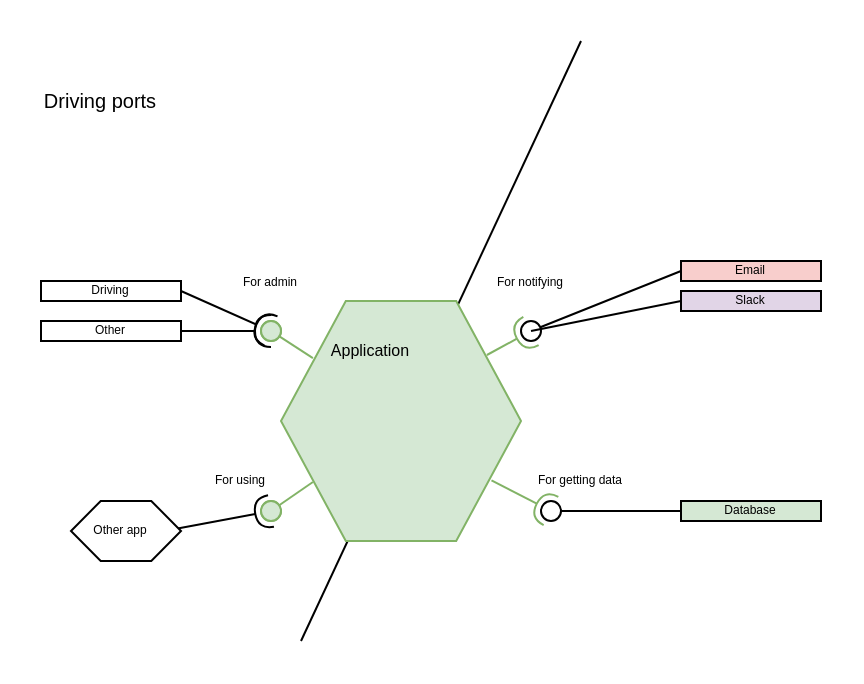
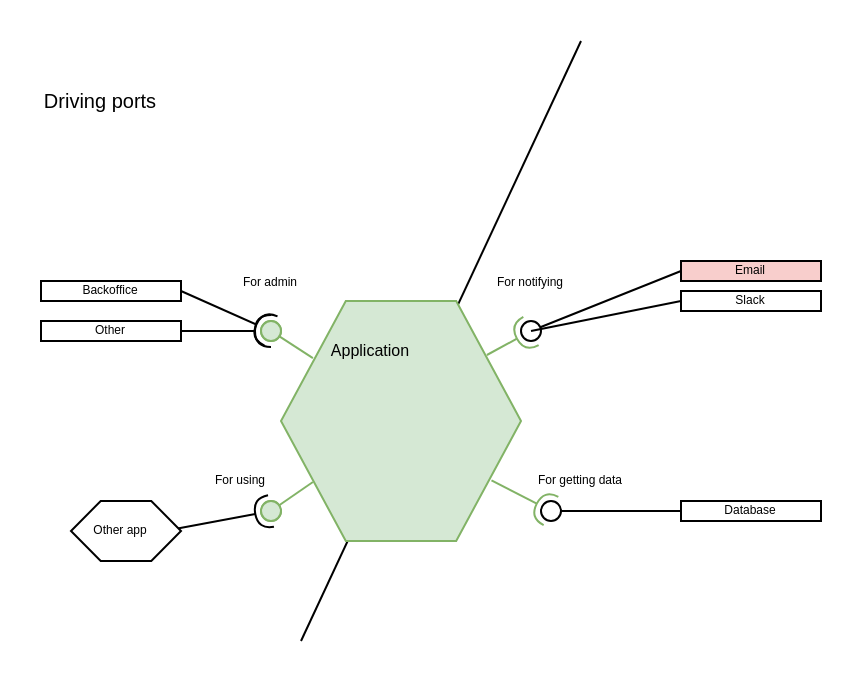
  <mxCell id="0" />
  <mxCell id="1" parent="0" />
  <mxCell id="2" value="" style="endArrow=none;html=1;rounded=0;" edge="1" parent="1"><mxGeometry width="50" height="50" relative="1" as="geometry"><mxPoint x="150" y="320" as="sourcePoint" /><mxPoint x="290" y="20" as="targetPoint" /></mxGeometry></mxCell>
  <mxCell id="3" value="" style="verticalLabelPosition=bottom;verticalAlign=top;html=1;shape=hexagon;perimeter=hexagonPerimeter2;arcSize=6;size=0.27;labelBackgroundColor=light-dark(#99FF33,#EDEDED);fillColor=#d5e8d4;strokeColor=#82b366;rounded=0;" vertex="1" parent="1"><mxGeometry x="140" y="150" width="120" height="120" as="geometry" /></mxCell>
  <mxCell id="4" value="Driving ports" style="text;html=1;align=center;verticalAlign=middle;whiteSpace=wrap;rounded=0;fontSize=10;" vertex="1" parent="1"><mxGeometry x="20" y="40" width="60" height="20" as="geometry" /></mxCell>
  <mxCell id="5" value="" style="rounded=0;orthogonalLoop=1;jettySize=auto;html=1;endArrow=halfCircle;endFill=0;endSize=6;strokeWidth=1;exitX=1;exitY=0.5;exitDx=0;exitDy=0;" edge="1" target="7" parent="1" source="11"><mxGeometry relative="1" as="geometry"><mxPoint x="60" y="110" as="sourcePoint" /></mxGeometry></mxCell>
  <mxCell id="6" value="" style="rounded=0;orthogonalLoop=1;jettySize=auto;html=1;endArrow=oval;endFill=0;sourcePerimeterSpacing=0;targetPerimeterSpacing=0;endSize=10;exitX=0.133;exitY=0.238;exitDx=0;exitDy=0;exitPerimeter=0;fillColor=#d5e8d4;strokeColor=#82b366;" edge="1" target="7" parent="1" source="3"><mxGeometry relative="1" as="geometry"><mxPoint x="80" y="140" as="sourcePoint" /></mxGeometry></mxCell>
  <mxCell id="7" value="" style="ellipse;whiteSpace=wrap;html=1;align=center;aspect=fixed;fillColor=#d5e8d4;strokeColor=#82b366;resizable=0;perimeter=centerPerimeter;rotatable=0;allowArrows=0;points=[];outlineConnect=1;rounded=0;" vertex="1" parent="1"><mxGeometry x="130" y="160" width="10" height="10" as="geometry" /></mxCell>
  <mxCell id="8" value="" style="rounded=0;orthogonalLoop=1;jettySize=auto;html=1;endArrow=halfCircle;endFill=0;endSize=6;strokeWidth=1;exitX=0.945;exitY=0.467;exitDx=0;exitDy=0;exitPerimeter=0;" edge="1" target="10" parent="1" source="24"><mxGeometry relative="1" as="geometry"><mxPoint x="110" y="300" as="sourcePoint" /></mxGeometry></mxCell>
  <mxCell id="9" value="" style="rounded=0;orthogonalLoop=1;jettySize=auto;html=1;endArrow=oval;endFill=0;sourcePerimeterSpacing=0;targetPerimeterSpacing=0;endSize=10;exitX=0.133;exitY=0.754;exitDx=0;exitDy=0;exitPerimeter=0;fillColor=#d5e8d4;strokeColor=#82b366;" edge="1" target="10" parent="1" source="3"><mxGeometry relative="1" as="geometry"><mxPoint x="60" y="250" as="sourcePoint" /></mxGeometry></mxCell>
  <mxCell id="10" value="" style="ellipse;whiteSpace=wrap;html=1;align=center;aspect=fixed;fillColor=#d5e8d4;strokeColor=#82b366;resizable=0;perimeter=centerPerimeter;rotatable=0;allowArrows=0;points=[];outlineConnect=1;rounded=0;" vertex="1" parent="1"><mxGeometry x="130" y="250" width="10" height="10" as="geometry" /></mxCell>
- <mxCell id="11" value="Driving" style="html=1;whiteSpace=wrap;fontSize=6;rounded=0;" vertex="1" parent="1"><mxGeometry x="20" y="140" width="70" height="10" as="geometry" /></mxCell>
+ <mxCell id="11" value="Backoffice" style="html=1;whiteSpace=wrap;fontSize=6;rounded=0;" vertex="1" parent="1"><mxGeometry x="20" y="140" width="70" height="10" as="geometry" /></mxCell>
  <mxCell id="12" value="Application" style="text;html=1;align=center;verticalAlign=middle;whiteSpace=wrap;rounded=0;fontSize=8;" vertex="1" parent="1"><mxGeometry x="155" y="165" width="60" height="20" as="geometry" /></mxCell>
  <mxCell id="13" value="" style="rounded=0;orthogonalLoop=1;jettySize=auto;html=1;endArrow=halfCircle;endFill=0;endSize=6;strokeWidth=1;exitX=0.858;exitY=0.225;exitDx=0;exitDy=0;exitPerimeter=0;fillColor=#d5e8d4;strokeColor=#82b366;" edge="1" target="15" parent="1" source="3"><mxGeometry relative="1" as="geometry"><mxPoint x="310" y="150" as="sourcePoint" /></mxGeometry></mxCell>
  <mxCell id="14" value="" style="rounded=0;orthogonalLoop=1;jettySize=auto;html=1;endArrow=oval;endFill=0;sourcePerimeterSpacing=0;targetPerimeterSpacing=0;endSize=10;exitX=0;exitY=0.5;exitDx=0;exitDy=0;" edge="1" target="15" parent="1" source="28"><mxGeometry relative="1" as="geometry"><mxPoint x="330" y="210" as="sourcePoint" /></mxGeometry></mxCell>
  <mxCell id="15" value="" style="ellipse;whiteSpace=wrap;html=1;align=center;aspect=fixed;fillColor=none;strokeColor=none;resizable=0;perimeter=centerPerimeter;rotatable=0;allowArrows=0;points=[];outlineConnect=1;rounded=0;" vertex="1" parent="1"><mxGeometry x="260" y="160" width="10" height="10" as="geometry" /></mxCell>
  <mxCell id="16" value="" style="rounded=0;orthogonalLoop=1;jettySize=auto;html=1;endArrow=halfCircle;endFill=0;endSize=6;strokeWidth=1;exitX=0.877;exitY=0.747;exitDx=0;exitDy=0;exitPerimeter=0;fillColor=#d5e8d4;strokeColor=#82b366;" edge="1" target="18" parent="1" source="3"><mxGeometry relative="1" as="geometry"><mxPoint x="250" y="290" as="sourcePoint" /></mxGeometry></mxCell>
  <mxCell id="17" value="" style="rounded=0;orthogonalLoop=1;jettySize=auto;html=1;endArrow=oval;endFill=0;sourcePerimeterSpacing=0;targetPerimeterSpacing=0;endSize=10;exitX=0;exitY=0.5;exitDx=0;exitDy=0;" edge="1" target="18" parent="1" source="30"><mxGeometry relative="1" as="geometry"><mxPoint x="310" y="310" as="sourcePoint" /></mxGeometry></mxCell>
  <mxCell id="18" value="" style="ellipse;whiteSpace=wrap;html=1;align=center;aspect=fixed;fillColor=none;strokeColor=none;resizable=0;perimeter=centerPerimeter;rotatable=0;allowArrows=0;points=[];outlineConnect=1;rounded=0;" vertex="1" parent="1"><mxGeometry x="270" y="250" width="10" height="10" as="geometry" /></mxCell>
  <mxCell id="19" value="For admin&lt;div&gt;&lt;br&gt;&lt;/div&gt;" style="text;html=1;align=center;verticalAlign=middle;whiteSpace=wrap;rounded=0;fontSize=6;rotation=0;" vertex="1" parent="1"><mxGeometry x="105" y="135" width="60" height="20" as="geometry" /></mxCell>
  <mxCell id="20" value="For using" style="text;html=1;align=center;verticalAlign=middle;whiteSpace=wrap;rounded=0;fontSize=6;rotation=0;" vertex="1" parent="1"><mxGeometry x="90" y="230" width="60" height="20" as="geometry" /></mxCell>
  <mxCell id="21" value="For notifying&lt;div&gt;&lt;br&gt;&lt;/div&gt;" style="text;html=1;align=center;verticalAlign=middle;whiteSpace=wrap;rounded=0;fontSize=6;rotation=0;" vertex="1" parent="1"><mxGeometry x="235" y="135" width="60" height="20" as="geometry" /></mxCell>
  <mxCell id="22" value="For getting data" style="text;html=1;align=center;verticalAlign=middle;whiteSpace=wrap;rounded=0;fontSize=6;rotation=0;" vertex="1" parent="1"><mxGeometry x="260" y="230" width="60" height="20" as="geometry" /></mxCell>
  <mxCell id="23" value="Other" style="html=1;whiteSpace=wrap;fontSize=6;rounded=0;" vertex="1" parent="1"><mxGeometry x="20" y="160" width="70" height="10" as="geometry" /></mxCell>
  <mxCell id="24" value="" style="verticalLabelPosition=bottom;verticalAlign=middle;html=1;shape=hexagon;perimeter=hexagonPerimeter2;arcSize=6;size=0.27;rounded=0;" vertex="1" parent="1"><mxGeometry x="35" y="250" width="55" height="30" as="geometry" /></mxCell>
  <mxCell id="25" value="&lt;div&gt;Other app&lt;/div&gt;" style="text;html=1;align=center;verticalAlign=middle;whiteSpace=wrap;rounded=0;fontSize=6;rotation=0;" vertex="1" parent="1"><mxGeometry x="30" y="255" width="60" height="20" as="geometry" /></mxCell>
  <mxCell id="26" value="" style="rounded=0;orthogonalLoop=1;jettySize=auto;html=1;endArrow=halfCircle;endFill=0;endSize=6;strokeWidth=1;fontSize=12;curved=1;entryX=0.4;entryY=0.9;entryDx=0;entryDy=0;entryPerimeter=0;exitX=1;exitY=0.5;exitDx=0;exitDy=0;" edge="1" target="7" parent="1" source="23"><mxGeometry relative="1" as="geometry"><mxPoint x="175" y="225" as="sourcePoint" /></mxGeometry></mxCell>
  <mxCell id="27" value="" style="ellipse;whiteSpace=wrap;html=1;align=center;aspect=fixed;fillColor=none;strokeColor=none;resizable=0;perimeter=centerPerimeter;rotatable=0;allowArrows=0;points=[];outlineConnect=1;rounded=0;" vertex="1" parent="1"><mxGeometry x="150" y="220" width="10" height="10" as="geometry" /></mxCell>
  <mxCell id="28" value="Email" style="html=1;whiteSpace=wrap;fontSize=6;rounded=0;fillColor=#f8cecc;" vertex="1" parent="1"><mxGeometry x="340" y="130" width="70" height="10" as="geometry" /></mxCell>
- <mxCell id="29" value="Slack" style="html=1;whiteSpace=wrap;fontSize=6;rounded=0;fillColor=#e1d5e7;" vertex="1" parent="1"><mxGeometry x="340" y="145" width="70" height="10" as="geometry" /></mxCell>
- <mxCell id="30" value="Database" style="html=1;whiteSpace=wrap;fontSize=6;rounded=0;fillColor=#d5e8d4;" vertex="1" parent="1"><mxGeometry x="340" y="250" width="70" height="10" as="geometry" /></mxCell>
+ <mxCell id="29" value="Slack" style="html=1;whiteSpace=wrap;fontSize=6;rounded=0;" vertex="1" parent="1"><mxGeometry x="340" y="145" width="70" height="10" as="geometry" /></mxCell>
+ <mxCell id="30" value="Database" style="html=1;whiteSpace=wrap;fontSize=6;rounded=0;" vertex="1" parent="1"><mxGeometry x="340" y="250" width="70" height="10" as="geometry" /></mxCell>
  <mxCell id="31" value="" style="ellipse;whiteSpace=wrap;html=1;align=center;aspect=fixed;fillColor=none;strokeColor=none;resizable=0;perimeter=centerPerimeter;rotatable=0;allowArrows=0;points=[];outlineConnect=1;rounded=0;" vertex="1" parent="1"><mxGeometry x="150" y="220" width="10" height="10" as="geometry" /></mxCell>
  <mxCell id="32" value="" style="endArrow=none;html=1;rounded=0;exitX=1.05;exitY=0.25;exitDx=0;exitDy=0;exitPerimeter=0;entryX=0;entryY=0.5;entryDx=0;entryDy=0;" edge="1" parent="1" source="15" target="29"><mxGeometry width="50" height="50" relative="1" as="geometry"><mxPoint x="340" y="190" as="sourcePoint" /><mxPoint x="390" y="200" as="targetPoint" /></mxGeometry></mxCell>
